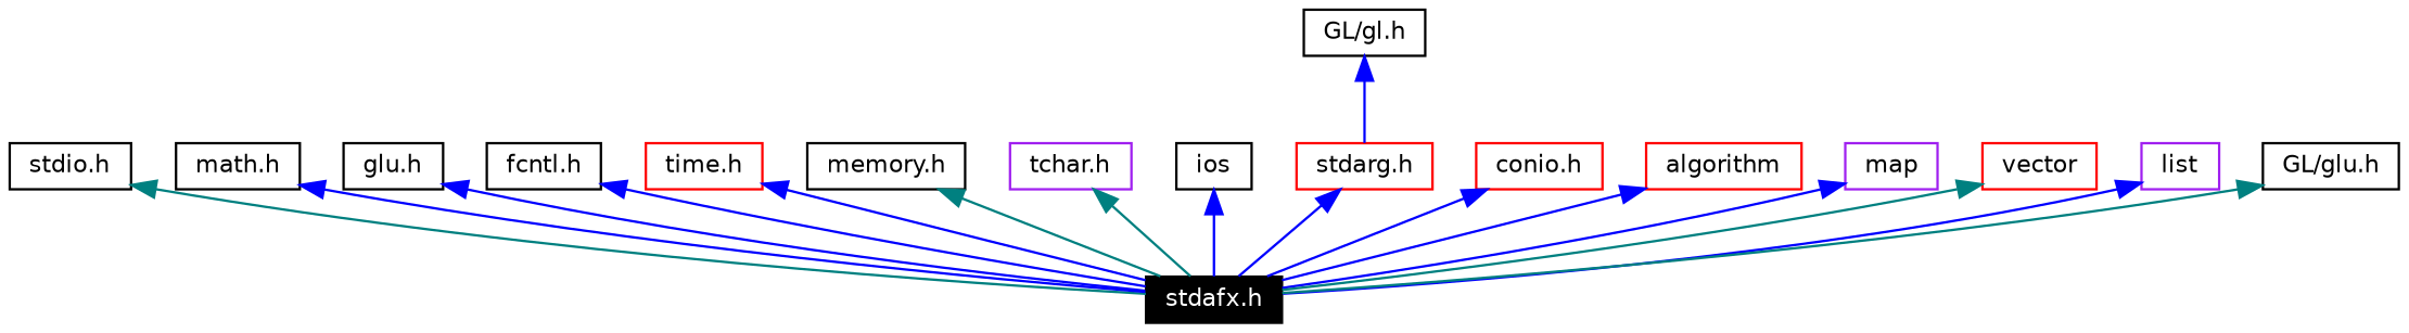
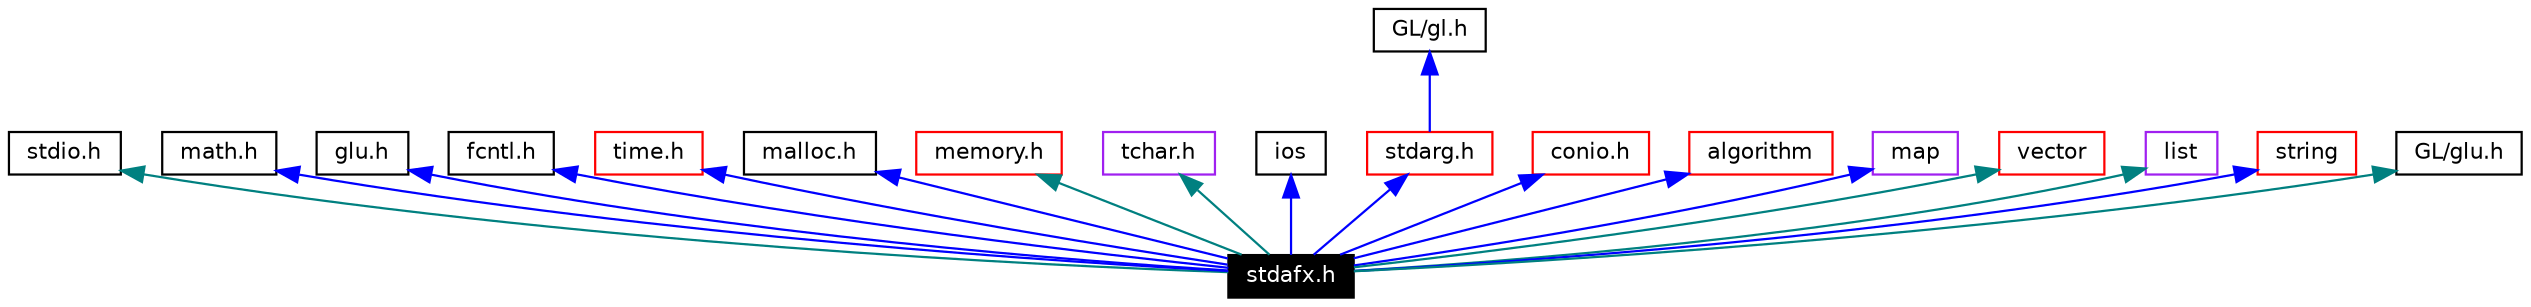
  digraph {
    node [color=black fontname=Helvetica fontsize=10 shape=box]
    edge [color=blue dir=back fontname=Helvetica fontsize=10 style=solid]
    n1 [fontcolor=white height=0.2 label="stdafx.h" style=filled width=0.4]
    n2 [height=0.2 label="stdio.h" width=0.4]
    n3 [height=0.2 label="math.h" width=0.4]
    n4 [height=0.2 label="glu.h" width=0.4]
    n5 [height=0.2 label="fcntl.h" width=0.4]
    n6 [color=red height=0.2 label="time.h" width=0.4]
-   n8 [height=0.2 label="memory.h" width=0.4]
+   n7 [height=0.2 label="malloc.h" width=0.4]
+   n8 [color=red height=0.2 label="memory.h" width=0.4]
    n9 [color=purple height=0.2 label="tchar.h" width=0.4]
    n10 [height=0.2 label=ios width=0.4]
    n11 [color=red height=0.2 label="stdarg.h" width=0.4]
    n12 [color=red height=0.2 label="conio.h" width=0.4]
    n13 [color=red height=0.2 label=algorithm width=0.4]
    n14 [color=purple height=0.2 label=map width=0.4]
    n15 [color=red height=0.2 label=vector width=0.4]
    n16 [color=purple height=0.2 label=list width=0.4]
+   n17 [color=red height=0.2 label=string width=0.4]
    n18 [height=0.2 label="GL/gl.h" width=0.4]
    n19 [height=0.2 label="GL/glu.h" width=0.4]
    n2 -> n1 [color=teal]
    n3 -> n1
    n4 -> n1
    n5 -> n1
    n6 -> n1
+   n7 -> n1
    n8 -> n1 [color=teal]
    n9 -> n1 [color=teal]
    n10 -> n1
    n11 -> n1
    n12 -> n1
    n13 -> n1
    n14 -> n1
    n15 -> n1 [color=teal]
-   n16 -> n1
+   n16 -> n1 [color=teal]
+   n17 -> n1
    n18 -> n11
    n19 -> n1 [color=teal]
  }
